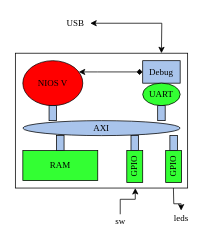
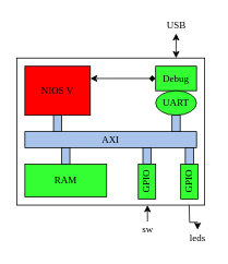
  <mxCell id="0" />
  <mxCell id="1" parent="0" />
  <mxCell id="2" value="" style="rounded=0;whiteSpace=wrap;html=1;" vertex="1" parent="1"><mxGeometry x="20" y="70" width="230" height="180" as="geometry" /></mxCell>
  <mxCell id="3" style="edgeStyle=orthogonalEdgeStyle;rounded=0;orthogonalLoop=1;jettySize=auto;html=1;entryX=0;entryY=0.5;entryDx=0;entryDy=0;fontFamily=Times New Roman;fontSize=12;startArrow=classic;startFill=1;endArrow=diamond;" edge="1" parent="1" source="4" target="5"><mxGeometry relative="1" as="geometry"><Array as="points"><mxPoint x="130" y="95" /><mxPoint x="130" y="95" /></Array></mxGeometry></mxCell>
- <mxCell id="4" value="&lt;font face=&quot;Times New Roman&quot; style=&quot;font-size: 12px&quot;&gt;NIOS V&lt;/font&gt;" style="ellipse;whiteSpace=wrap;html=1;fillColor=#FF0000;" vertex="1" parent="1"><mxGeometry x="30" y="80" width="80" height="60" as="geometry" /></mxCell>
- <mxCell id="5" value="Debug" style="rounded=0;whiteSpace=wrap;html=1;fontFamily=Times New Roman;fontSize=12;fillColor=#a9c4eb;" vertex="1" parent="1"><mxGeometry x="190" y="80" width="50" height="30" as="geometry" /></mxCell>
+ <mxCell id="4" value="&lt;font face=&quot;Times New Roman&quot; style=&quot;font-size: 12px&quot;&gt;NIOS V&lt;/font&gt;" style="rounded=0;whiteSpace=wrap;html=1;fillColor=#FF0000;" vertex="1" parent="1"><mxGeometry x="30" y="80" width="80" height="60" as="geometry" /></mxCell>
+ <mxCell id="5" value="Debug" style="rounded=0;whiteSpace=wrap;html=1;fontFamily=Times New Roman;fontSize=12;fillColor=#33FF33;" vertex="1" parent="1"><mxGeometry x="190" y="80" width="50" height="30" as="geometry" /></mxCell>
  <mxCell id="6" value="UART" style="ellipse;whiteSpace=wrap;html=1;fontFamily=Times New Roman;fontSize=12;fillColor=#33FF33;" vertex="1" parent="1"><mxGeometry x="190" y="110" width="50" height="30" as="geometry" /></mxCell>
- <mxCell id="7" value="AXI" style="ellipse;whiteSpace=wrap;html=1;fontFamily=Times New Roman;fontSize=12;fillColor=#A9C4EB;" vertex="1" parent="1"><mxGeometry x="30" y="160" width="210" height="20" as="geometry" /></mxCell>
+ <mxCell id="7" value="AXI" style="rounded=0;whiteSpace=wrap;html=1;fontFamily=Times New Roman;fontSize=12;fillColor=#A9C4EB;" vertex="1" parent="1"><mxGeometry x="30" y="160" width="210" height="20" as="geometry" /></mxCell>
  <mxCell id="8" value="RAM" style="rounded=0;whiteSpace=wrap;html=1;fontFamily=Times New Roman;fontSize=12;fillColor=#33ff33;" vertex="1" parent="1"><mxGeometry x="30" y="200" width="100" height="40" as="geometry" /></mxCell>
  <mxCell id="9" value="GPIO" style="rounded=0;whiteSpace=wrap;html=1;fontFamily=Times New Roman;fontSize=12;rotation=-90;fillColor=#33FF33;" vertex="1" parent="1"><mxGeometry x="158.09" y="210.67" width="42.58" height="21.25" as="geometry" /></mxCell>
  <mxCell id="10" style="edgeStyle=orthogonalEdgeStyle;rounded=0;orthogonalLoop=1;jettySize=auto;html=1;fontFamily=Times New Roman;fontSize=12;startArrow=none;startFill=0;" edge="1" parent="1" target="21"><mxGeometry relative="1" as="geometry"><mxPoint x="231" y="250" as="sourcePoint" /></mxGeometry></mxCell>
  <mxCell id="11" value="GPIO" style="rounded=0;whiteSpace=wrap;html=1;fontFamily=Times New Roman;fontSize=12;rotation=-90;fillColor=#33FF33;" vertex="1" parent="1"><mxGeometry x="210" y="210.67" width="42.58" height="21.25" as="geometry" /></mxCell>
  <mxCell id="12" value="" style="rounded=0;whiteSpace=wrap;html=1;fontFamily=Times New Roman;fontSize=12;rotation=0;fillColor=#A9C4EB;" vertex="1" parent="1"><mxGeometry x="75" y="180" width="10" height="20" as="geometry" /></mxCell>
  <mxCell id="13" value="" style="rounded=0;whiteSpace=wrap;html=1;fontFamily=Times New Roman;fontSize=12;rotation=0;fillColor=#A9C4EB;" vertex="1" parent="1"><mxGeometry x="65" y="140" width="10" height="20" as="geometry" /></mxCell>
  <mxCell id="14" value="" style="rounded=0;whiteSpace=wrap;html=1;fontFamily=Times New Roman;fontSize=12;rotation=0;fillColor=#A9C4EB;" vertex="1" parent="1"><mxGeometry x="210" y="140" width="10" height="20" as="geometry" /></mxCell>
  <mxCell id="15" value="" style="rounded=0;whiteSpace=wrap;html=1;fontFamily=Times New Roman;fontSize=12;rotation=0;fillColor=#A9C4EB;" vertex="1" parent="1"><mxGeometry x="174.38" y="180" width="10" height="20" as="geometry" /></mxCell>
  <mxCell id="16" value="" style="rounded=0;whiteSpace=wrap;html=1;fontFamily=Times New Roman;fontSize=12;rotation=0;fillColor=#A9C4EB;" vertex="1" parent="1"><mxGeometry x="226.29" y="180" width="10" height="20" as="geometry" /></mxCell>
  <mxCell id="17" style="edgeStyle=orthogonalEdgeStyle;rounded=0;orthogonalLoop=1;jettySize=auto;html=1;fontFamily=Times New Roman;fontSize=12;startArrow=classic;startFill=1;" edge="1" parent="1" source="18"><mxGeometry relative="1" as="geometry"><mxPoint x="215" y="70" as="targetPoint" /></mxGeometry></mxCell>
- <mxCell id="18" value="USB" style="text;html=1;align=center;verticalAlign=middle;resizable=0;points=[];autosize=1;strokeColor=none;fillColor=none;fontSize=12;fontFamily=Times New Roman;" vertex="1" parent="1"><mxGeometry x="80" y="20" width="40" height="20" as="geometry" /></mxCell>
+ <mxCell id="18" value="USB" style="text;html=1;align=center;verticalAlign=middle;resizable=0;points=[];autosize=1;strokeColor=none;fillColor=none;fontSize=12;fontFamily=Times New Roman;" vertex="1" parent="1"><mxGeometry x="195" y="20" width="40" height="20" as="geometry" /></mxCell>
  <mxCell id="19" style="edgeStyle=orthogonalEdgeStyle;rounded=0;orthogonalLoop=1;jettySize=auto;html=1;entryX=0.696;entryY=1;entryDx=0;entryDy=0;entryPerimeter=0;fontFamily=Times New Roman;fontSize=12;startArrow=none;startFill=0;" edge="1" parent="1" source="20" target="2"><mxGeometry relative="1" as="geometry" /></mxCell>
- <mxCell id="20" value="sw" style="text;html=1;align=center;verticalAlign=middle;resizable=0;points=[];autosize=1;strokeColor=none;fillColor=none;fontSize=12;fontFamily=Times New Roman;" vertex="1" parent="1"><mxGeometry x="145" y="285" width="30" height="20" as="geometry" /></mxCell>
+ <mxCell id="20" value="sw" style="text;html=1;align=center;verticalAlign=middle;resizable=0;points=[];autosize=1;strokeColor=none;fillColor=none;fontSize=12;fontFamily=Times New Roman;" vertex="1" parent="1"><mxGeometry x="165" y="270" width="30" height="20" as="geometry" /></mxCell>
  <mxCell id="21" value="leds" style="text;html=1;align=center;verticalAlign=middle;resizable=0;points=[];autosize=1;strokeColor=none;fillColor=none;fontSize=12;fontFamily=Times New Roman;" vertex="1" parent="1"><mxGeometry x="226.29" y="280" width="30" height="20" as="geometry" /></mxCell>
